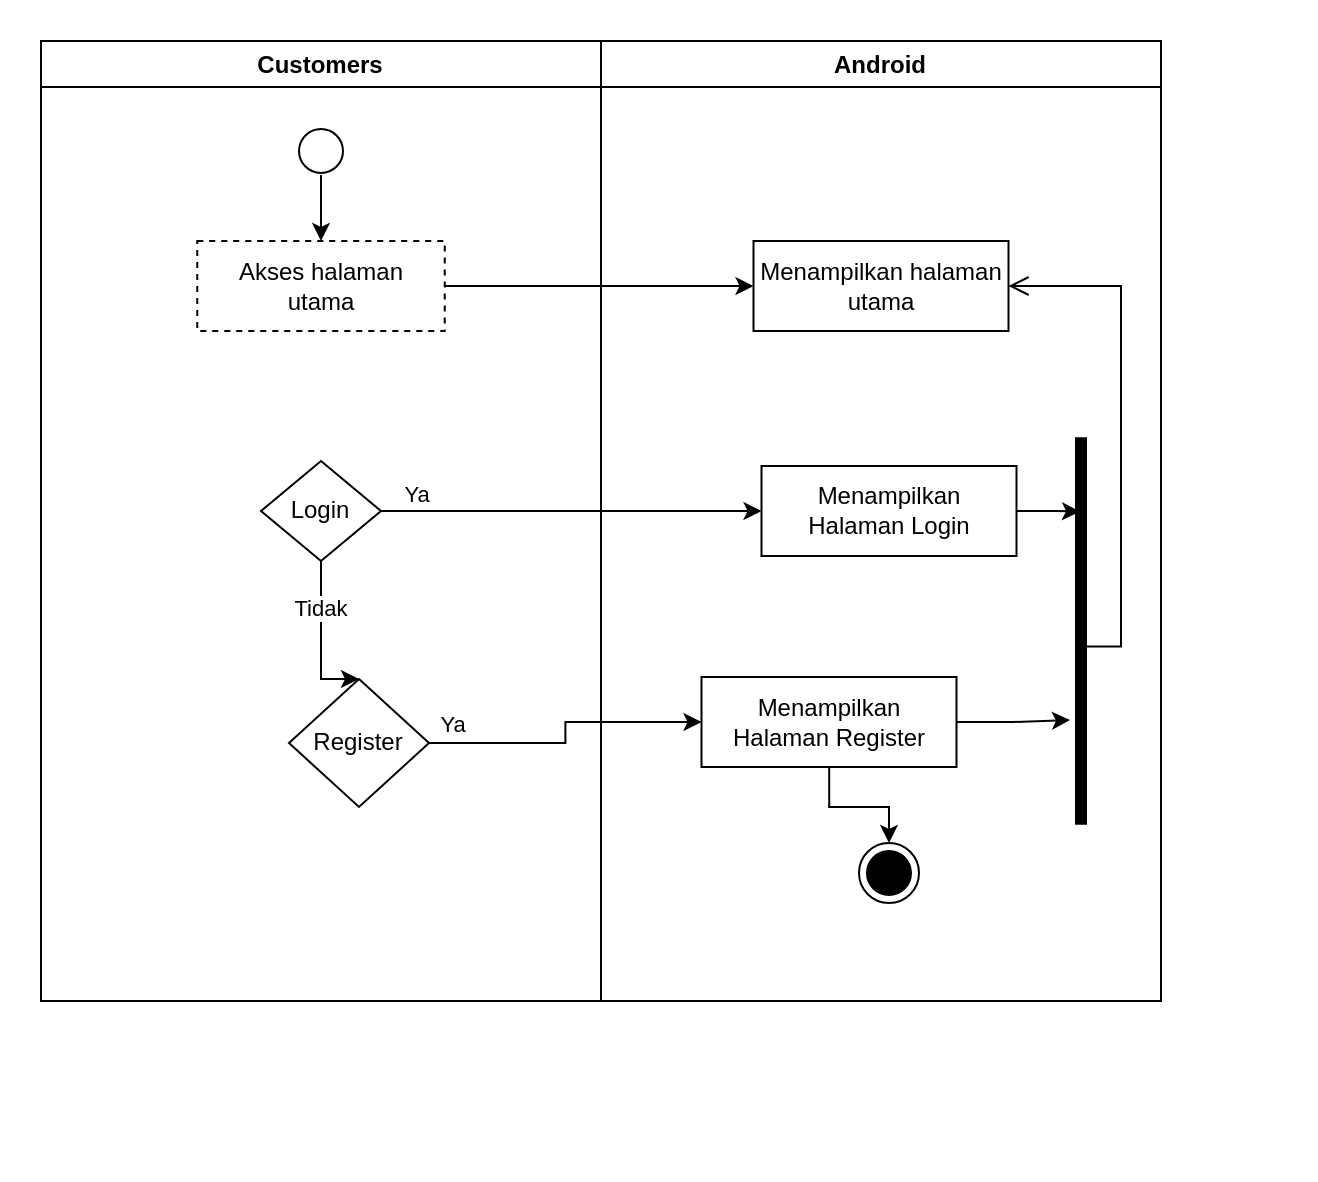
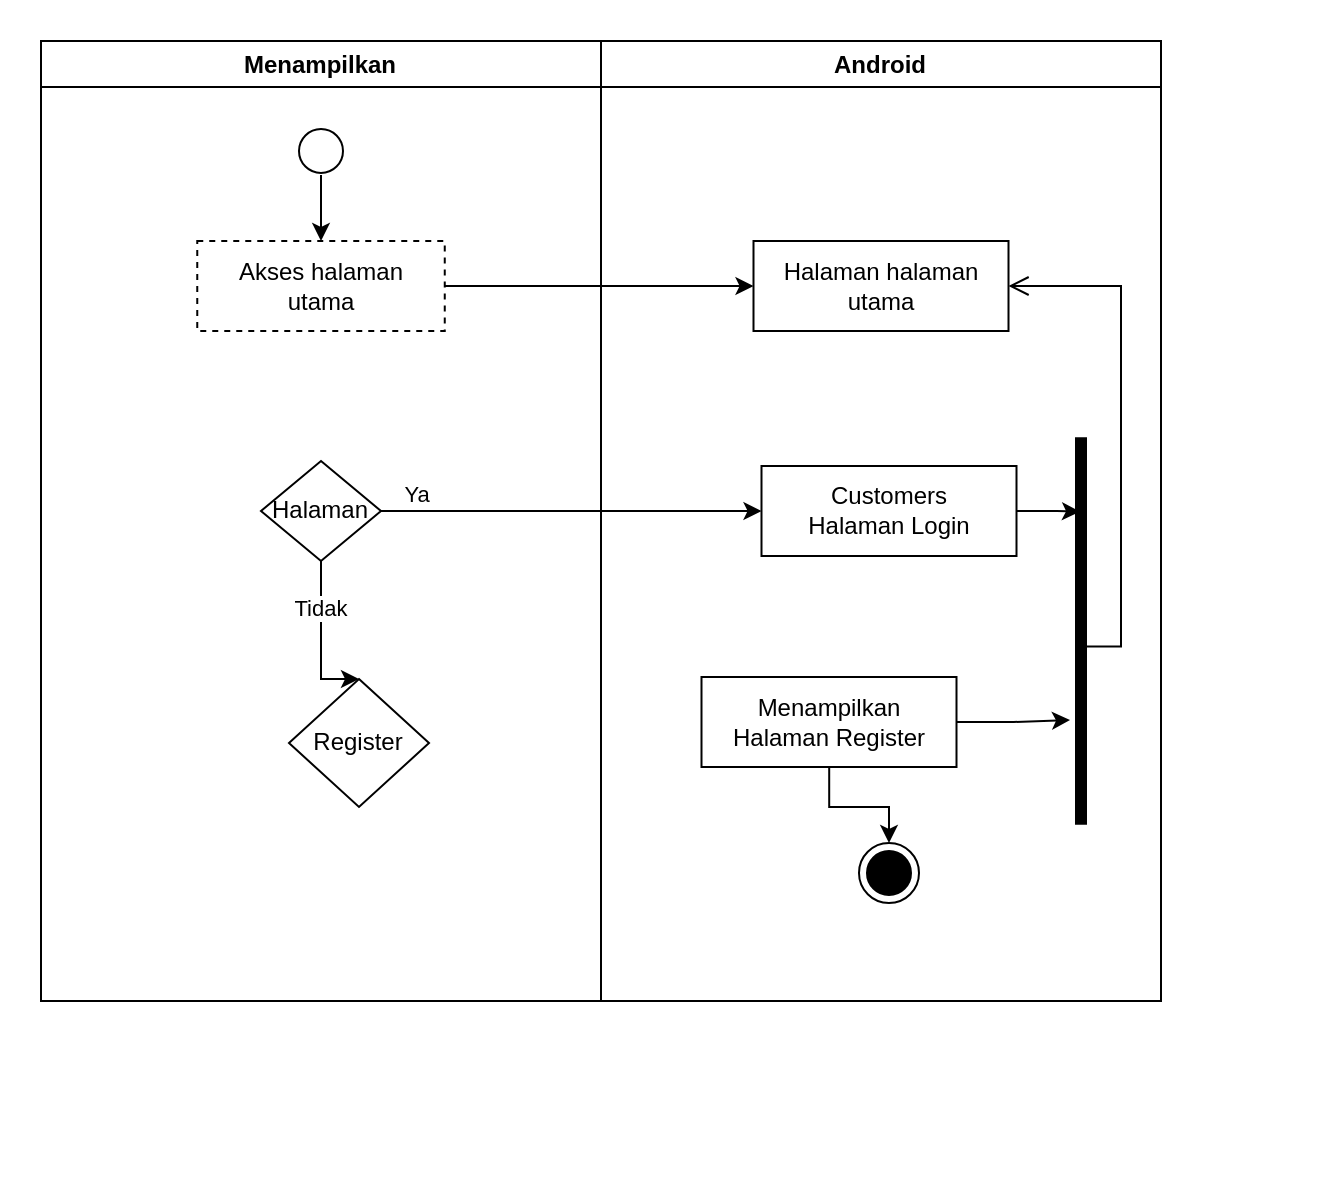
  <mxCell id="0" />
  <mxCell id="1" parent="0" />
  <mxCell id="2" style="edgeStyle=orthogonalEdgeStyle;rounded=0;orthogonalLoop=1;jettySize=auto;html=1;exitX=1;exitY=0.5;exitDx=0;exitDy=0;entryX=0;entryY=0.5;entryDx=0;entryDy=0;" parent="1" edge="1"><mxGeometry relative="1" as="geometry"><mxPoint x="366.25" y="371.5" as="targetPoint" /></mxGeometry></mxCell>
  <mxCell id="3" style="edgeStyle=orthogonalEdgeStyle;rounded=0;orthogonalLoop=1;jettySize=auto;html=1;exitX=1;exitY=0.5;exitDx=0;exitDy=0;entryX=0;entryY=0.5;entryDx=0;entryDy=0;" parent="1" edge="1"><mxGeometry relative="1" as="geometry"><mxPoint x="211.87" y="568.5" as="sourcePoint" /></mxGeometry></mxCell>
  <mxCell id="4" value="Android" style="swimlane;fillColor=none;" vertex="1" parent="1"><mxGeometry x="300" y="20" width="280" height="480" as="geometry" /></mxCell>
- <mxCell id="5" value="Customers" style="swimlane;fillColor=none;startSize=23;" vertex="1" parent="1"><mxGeometry x="20" y="20" width="280" height="480" as="geometry" /></mxCell>
+ <mxCell id="5" value="Menampilkan" style="swimlane;fillColor=none;startSize=23;" vertex="1" parent="1"><mxGeometry x="20" y="20" width="280" height="480" as="geometry" /></mxCell>
  <mxCell id="6" value="" style="ellipse;html=1;shape=startState;fillColor=default;strokeColor=#000000;" vertex="1" parent="5"><mxGeometry x="125" y="40" width="30" height="30" as="geometry" /></mxCell>
- <mxCell id="7" value="Menampilkan halaman&lt;br&gt;utama" style="html=1;strokeColor=#000000;fillColor=default;" vertex="1" parent="1"><mxGeometry x="376.25" y="120" width="127.5" height="45" as="geometry" /></mxCell>
+ <mxCell id="7" value="Halaman halaman&lt;br&gt;utama" style="html=1;strokeColor=#000000;fillColor=default;" vertex="1" parent="1"><mxGeometry x="376.25" y="120" width="127.5" height="45" as="geometry" /></mxCell>
  <mxCell id="8" style="edgeStyle=orthogonalEdgeStyle;rounded=0;orthogonalLoop=1;jettySize=auto;html=1;entryX=0.808;entryY=0.45;entryDx=0;entryDy=0;entryPerimeter=0;" edge="1" parent="1" source="9" target="13"><mxGeometry relative="1" as="geometry" /></mxCell>
- <mxCell id="9" value="Menampilkan &lt;br&gt;Halaman Login" style="html=1;strokeColor=#000000;fillColor=default;" vertex="1" parent="1"><mxGeometry x="380.25" y="232.5" width="127.5" height="45" as="geometry" /></mxCell>
+ <mxCell id="9" value="Customers &lt;br&gt;Halaman Login" style="html=1;strokeColor=#000000;fillColor=default;" vertex="1" parent="1"><mxGeometry x="380.25" y="232.5" width="127.5" height="45" as="geometry" /></mxCell>
  <mxCell id="10" style="edgeStyle=orthogonalEdgeStyle;rounded=0;orthogonalLoop=1;jettySize=auto;html=1;entryX=0.27;entryY=-0.05;entryDx=0;entryDy=0;entryPerimeter=0;" edge="1" parent="1" source="12" target="13"><mxGeometry relative="1" as="geometry" /></mxCell>
  <mxCell id="11" style="edgeStyle=orthogonalEdgeStyle;rounded=0;orthogonalLoop=1;jettySize=auto;html=1;entryX=0.5;entryY=0;entryDx=0;entryDy=0;" edge="1" parent="1" source="12" target="14"><mxGeometry relative="1" as="geometry" /></mxCell>
  <mxCell id="12" value="Menampilkan&lt;br&gt;Halaman Register" style="html=1;strokeColor=#000000;fillColor=default;" vertex="1" parent="1"><mxGeometry x="350.25" y="338" width="127.5" height="45" as="geometry" /></mxCell>
  <mxCell id="13" value="" style="shape=line;html=1;strokeWidth=6;strokeColor=#000000;rotation=-90;" vertex="1" parent="1"><mxGeometry x="443.13" y="310" width="193.75" height="10" as="geometry" /></mxCell>
  <mxCell id="14" value="" style="ellipse;html=1;shape=endState;fillColor=#000000;strokeColor=#000000;" vertex="1" parent="1"><mxGeometry x="429" y="421" width="30" height="30" as="geometry" /></mxCell>
  <mxCell id="15" style="edgeStyle=orthogonalEdgeStyle;rounded=0;orthogonalLoop=1;jettySize=auto;html=1;entryX=0.5;entryY=0;entryDx=0;entryDy=0;" edge="1" parent="1" target="16"><mxGeometry relative="1" as="geometry"><mxPoint x="160" y="87" as="sourcePoint" /></mxGeometry></mxCell>
  <mxCell id="16" value="Akses halaman&lt;br&gt;utama" style="html=1;strokeColor=#000000;fillColor=default;dashed=1;" vertex="1" parent="1"><mxGeometry x="98.13" y="120" width="123.75" height="45" as="geometry" /></mxCell>
  <mxCell id="17" style="edgeStyle=orthogonalEdgeStyle;rounded=0;orthogonalLoop=1;jettySize=auto;html=1;exitX=0;exitY=0.5;exitDx=0;exitDy=0;entryX=0.5;entryY=0;entryDx=0;entryDy=0;" edge="1" parent="1" source="18" target="19"><mxGeometry relative="1" as="geometry"><Array as="points"><mxPoint x="160" y="255" /></Array></mxGeometry></mxCell>
- <mxCell id="18" value="Login" style="rhombus;whiteSpace=wrap;html=1;" vertex="1" parent="1"><mxGeometry x="130" y="230" width="59.99" height="50" as="geometry" /></mxCell>
+ <mxCell id="18" value="Halaman" style="rhombus;whiteSpace=wrap;html=1;" vertex="1" parent="1"><mxGeometry x="130" y="230" width="59.99" height="50" as="geometry" /></mxCell>
  <mxCell id="19" value="Register" style="rhombus;whiteSpace=wrap;html=1;" vertex="1" parent="1"><mxGeometry x="144" y="339" width="70" height="64" as="geometry" /></mxCell>
  <mxCell id="20" value="Tidak" style="edgeLabel;html=1;align=center;verticalAlign=middle;resizable=0;points=[];" vertex="1" connectable="0" parent="1"><mxGeometry x="257.001" y="310" as="geometry"><mxPoint x="-98" y="-7" as="offset" /></mxGeometry></mxCell>
  <mxCell id="21" style="edgeStyle=orthogonalEdgeStyle;rounded=0;orthogonalLoop=1;jettySize=auto;html=1;exitX=1;exitY=0.5;exitDx=0;exitDy=0;strokeColor=#000000;entryX=0;entryY=0.5;entryDx=0;entryDy=0;" edge="1" parent="1" source="16" target="7"><mxGeometry relative="1" as="geometry"><mxPoint x="420" y="65" as="targetPoint" /><Array as="points"><mxPoint x="360" y="143" /><mxPoint x="370" y="143" /></Array></mxGeometry></mxCell>
  <mxCell id="22" style="edgeStyle=orthogonalEdgeStyle;rounded=0;orthogonalLoop=1;jettySize=auto;html=1;exitX=1;exitY=0.5;exitDx=0;exitDy=0;entryX=0;entryY=0.5;entryDx=0;entryDy=0;" edge="1" parent="1" source="18" target="9"><mxGeometry relative="1" as="geometry" /></mxCell>
  <mxCell id="23" value="Ya" style="edgeLabel;html=1;align=center;verticalAlign=middle;resizable=0;points=[];" vertex="1" connectable="0" parent="22"><mxGeometry x="-0.815" y="2" relative="1" as="geometry"><mxPoint y="-7" as="offset" /></mxGeometry></mxCell>
- <mxCell id="24" style="edgeStyle=orthogonalEdgeStyle;rounded=0;orthogonalLoop=1;jettySize=auto;html=1;exitX=1;exitY=0.5;exitDx=0;exitDy=0;entryX=0;entryY=0.5;entryDx=0;entryDy=0;" edge="1" parent="1" source="19" target="12"><mxGeometry relative="1" as="geometry" /></mxCell>
- <mxCell id="25" value="Ya" style="edgeLabel;html=1;align=center;verticalAlign=middle;resizable=0;points=[];" vertex="1" connectable="0" parent="24"><mxGeometry x="-0.853" y="1" relative="1" as="geometry"><mxPoint y="-9" as="offset" /></mxGeometry></mxCell>
  <mxCell id="26" value="" style="edgeStyle=orthogonalEdgeStyle;html=1;verticalAlign=bottom;endArrow=open;endSize=8;strokeColor=#000000;rounded=0;entryX=1;entryY=0.5;entryDx=0;entryDy=0;exitX=0.46;exitY=0.399;exitDx=0;exitDy=0;exitPerimeter=0;" edge="1" parent="1" source="13"><mxGeometry relative="1" as="geometry"><mxPoint x="503.75" y="142.5" as="targetPoint" /><mxPoint x="550" y="560" as="sourcePoint" /><Array as="points"><mxPoint x="560" y="323" /><mxPoint x="560" y="143" /></Array></mxGeometry></mxCell>
